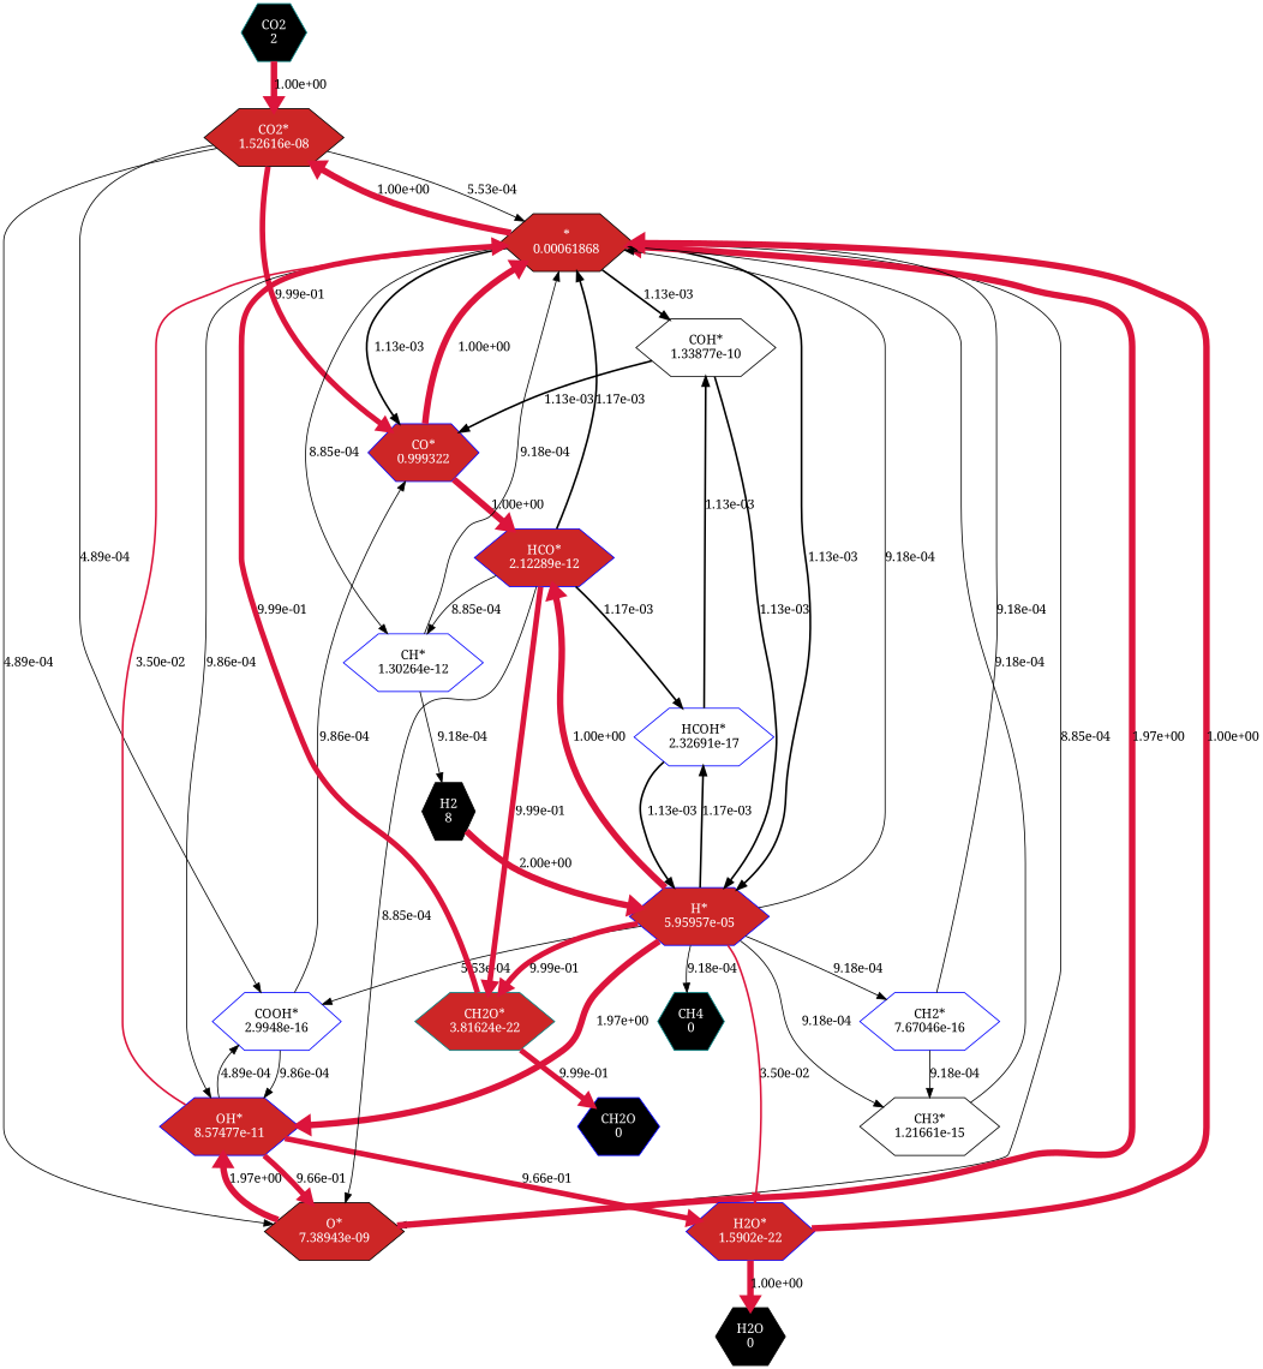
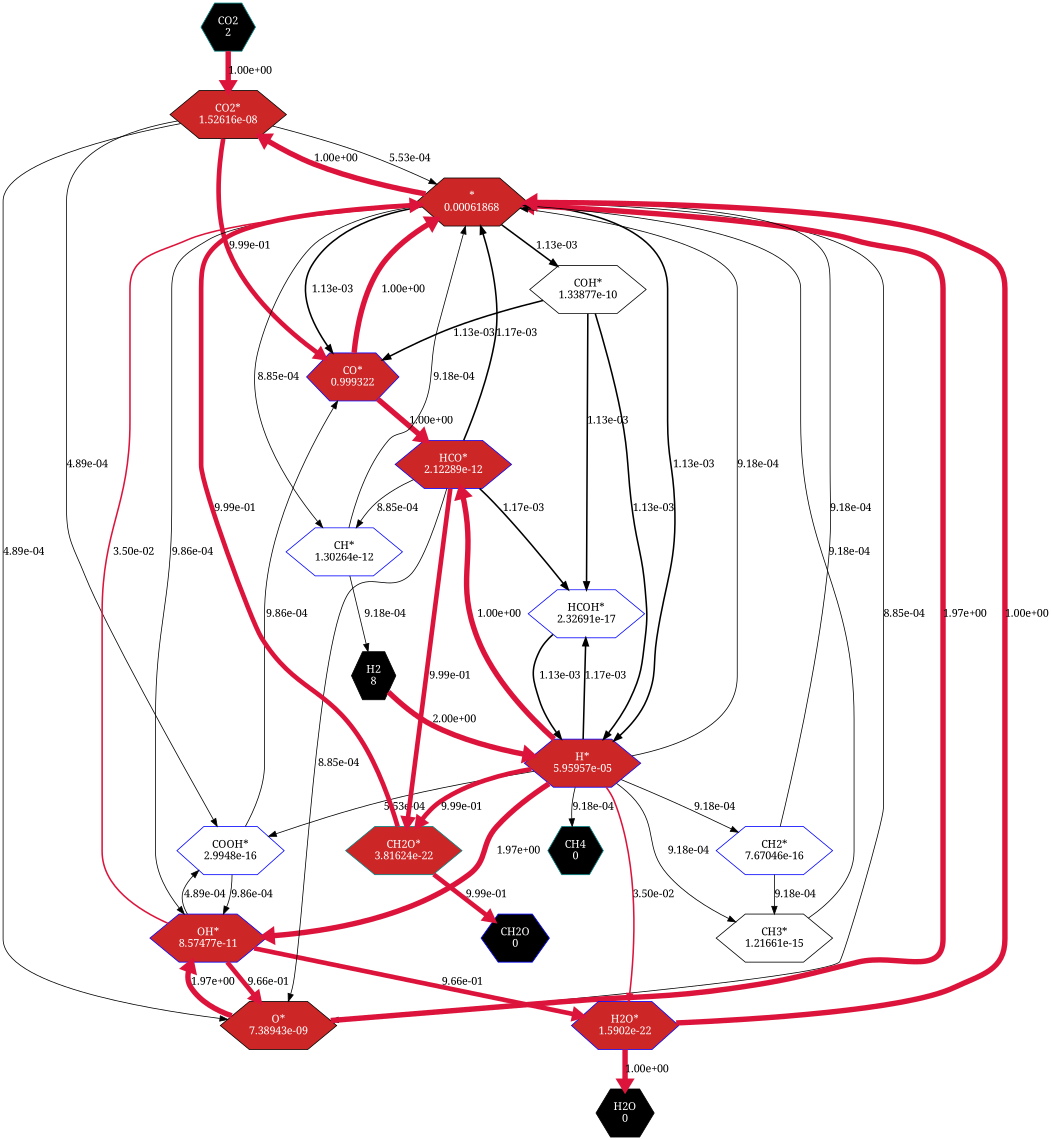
  strict digraph {
    fontname="Noto Serif"
    rankdir=TB
    root=CO2
    node [color=blue fillcolor=firebrick3 fontcolor=white fontname="Noto Serif" shape=hexagon style=filled]
    edge [color=black fontname="Noto Serif" penwidth=1]
    n1 [color=teal fillcolor=black label="CO2\n2"]
    n2 [color=black label="CO2*\n1.52616e-08"]
    n3 [color=black label="*\n0.00061868"]
    n4 [label="CO*\n0.999322"]
    n5 [color=black label="O*\n7.38943e-09"]
    n6 [label="COOH*\n2.9948e-16" fillcolor="" fontcolor="" style=""]
    n7 [label="H*\n5.95957e-05"]
    n8 [label="OH*\n8.57477e-11"]
    n9 [label="CH*\n1.30264e-12" fillcolor="" fontcolor="" style=""]
    n10 [color=black label="COH*\n1.33877e-10" fillcolor="" fontcolor="" style=""]
    n11 [label="HCO*\n2.12289e-12"]
    n12 [label="CH2*\n7.67046e-16" fillcolor="" fontcolor="" style=""]
    n13 [color=black label="CH3*\n1.21661e-15" fillcolor="" fontcolor="" style=""]
    n14 [color=teal label="CH2O*\n3.81624e-22"]
    n15 [label="HCOH*\n2.32691e-17" fillcolor="" fontcolor="" style=""]
    n16 [label="H2O*\n1.5902e-22"]
    n17 [color=teal fillcolor=black label="CH4\n0"]
    n18 [color=black fillcolor=black label="H2\n8"]
    n19 [fillcolor=black label="CH2O\n0"]
    n20 [color=black fillcolor=black label="H2O\n0"]
    n1 -> n2 [color=crimson label="1.00e+00" penwidth=7]
    n2 -> n3 [label="5.53e-04"]
    n2 -> n4 [color=crimson label="9.99e-01" penwidth=6]
    n2 -> n5 [label="4.89e-04"]
    n2 -> n6 [label="4.89e-04"]
    n3 -> n2 [color=crimson label="1.00e+00" penwidth=7]
    n3 -> n4 [label="1.13e-03" penwidth=2]
    n3 -> n5 [label="8.85e-04"]
    n3 -> n7 [label="1.13e-03" penwidth=2]
    n3 -> n8 [label="9.86e-04"]
    n3 -> n9 [label="8.85e-04"]
    n3 -> n10 [label="1.13e-03" penwidth=2]
    n4 -> n3 [color=crimson label="1.00e+00" penwidth=7]
    n4 -> n11 [color=crimson label="1.00e+00" penwidth=7]
    n5 -> n3 [color=crimson label="1.97e+00" penwidth=7]
    n5 -> n8 [color=crimson label="1.97e+00" penwidth=7]
    n6 -> n4 [label="9.86e-04"]
    n6 -> n8 [label="9.86e-04"]
    n7 -> n3 [label="9.18e-04"]
    n7 -> n6 [label="5.53e-04"]
    n7 -> n8 [color=crimson label="1.97e+00" penwidth=7]
    n7 -> n11 [color=crimson label="1.00e+00" penwidth=7]
    n7 -> n12 [label="9.18e-04"]
    n7 -> n13 [label="9.18e-04"]
    n7 -> n14 [color=crimson label="9.99e-01" penwidth=6]
    n7 -> n15 [label="1.17e-03" penwidth=2]
    n7 -> n16 [color=crimson label="3.50e-02" penwidth=2]
    n7 -> n17 [label="9.18e-04"]
    n8 -> n3 [color=crimson label="3.50e-02" penwidth=2]
    n8 -> n5 [color=crimson label="9.66e-01" penwidth=6]
    n8 -> n6 [label="4.89e-04"]
    n8 -> n16 [color=crimson label="9.66e-01" penwidth=6]
    n9 -> n3 [label="9.18e-04"]
    n9 -> n18 [label="9.18e-04"]
    n10 -> n4 [label="1.13e-03" penwidth=2]
    n10 -> n7 [label="1.13e-03" penwidth=2]
    n11 -> n3 [label="1.17e-03" penwidth=2]
    n11 -> n5 [label="8.85e-04"]
    n11 -> n9 [label="8.85e-04"]
    n11 -> n14 [color=crimson label="9.99e-01" penwidth=6]
    n11 -> n15 [label="1.17e-03" penwidth=2]
    n12 -> n3 [label="9.18e-04"]
    n12 -> n13 [label="9.18e-04"]
    n13 -> n3 [label="9.18e-04"]
    n14 -> n3 [color=crimson label="9.99e-01" penwidth=6]
    n14 -> n19 [color=crimson label="9.99e-01" penwidth=6]
    n15 -> n7 [label="1.13e-03" penwidth=2]
-   n15 -> n10 [label="1.13e-03" penwidth=2]
+   n10 -> n15 [label="1.13e-03" penwidth=2]
    n16 -> n3 [color=crimson label="1.00e+00" penwidth=7]
    n16 -> n20 [color=crimson label="1.00e+00" penwidth=7]
    n18 -> n7 [color=crimson label="2.00e+00" penwidth=7]
  }
